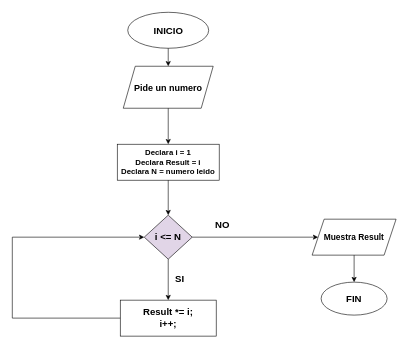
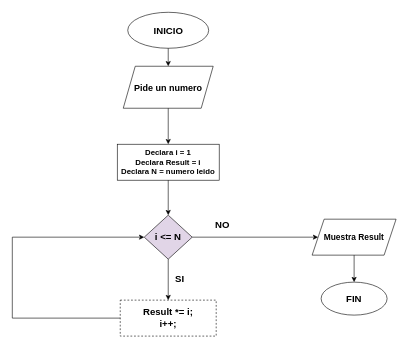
  <mxCell id="0" />
  <mxCell id="1" parent="0" />
  <mxCell id="2" value="&lt;b&gt;&lt;font style=&quot;font-size: 16px;&quot;&gt;INICIO&lt;/font&gt;&lt;/b&gt;" style="ellipse;whiteSpace=wrap;html=1;" parent="1" vertex="1"><mxGeometry x="212.5" y="20" width="135" height="60" as="geometry" /></mxCell>
  <mxCell id="3" value="&lt;b&gt;&lt;font style=&quot;font-size: 15px;&quot;&gt;Pide un numero&lt;/font&gt;&lt;/b&gt;" style="shape=parallelogram;perimeter=parallelogramPerimeter;whiteSpace=wrap;html=1;fixedSize=1;" parent="1" vertex="1"><mxGeometry x="205" y="110" width="150" height="70" as="geometry" /></mxCell>
  <mxCell id="4" value="&lt;b style=&quot;font-size: 13px;&quot;&gt;&lt;font style=&quot;font-size: 13px;&quot;&gt;Declara i = 1&lt;/font&gt;&lt;/b&gt;&lt;div style=&quot;font-size: 13px;&quot;&gt;&lt;b&gt;&lt;font style=&quot;font-size: 13px;&quot;&gt;Declara Result = i&lt;/font&gt;&lt;/b&gt;&lt;/div&gt;&lt;div style=&quot;font-size: 13px;&quot;&gt;&lt;b style=&quot;&quot;&gt;&lt;font style=&quot;font-size: 13px;&quot;&gt;Declara N = numero leido&lt;/font&gt;&lt;/b&gt;&lt;/div&gt;" style="rounded=0;whiteSpace=wrap;html=1;" parent="1" vertex="1"><mxGeometry x="195" y="240" width="170" height="60" as="geometry" /></mxCell>
  <mxCell id="5" value="&lt;b&gt;&lt;font style=&quot;font-size: 16px;&quot;&gt;i &amp;lt;= N&lt;/font&gt;&lt;/b&gt;" style="rhombus;whiteSpace=wrap;html=1;fillColor=#e1d5e7;" parent="1" vertex="1"><mxGeometry x="240" y="358.34" width="80" height="73.33" as="geometry" /></mxCell>
  <mxCell id="6" value="&lt;b&gt;&lt;font style=&quot;font-size: 14px;&quot;&gt;Muestra Result&lt;/font&gt;&lt;/b&gt;" style="shape=parallelogram;perimeter=parallelogramPerimeter;whiteSpace=wrap;html=1;fixedSize=1;" parent="1" vertex="1"><mxGeometry x="520" y="365" width="140" height="60" as="geometry" /></mxCell>
  <mxCell id="7" value="&lt;b&gt;&lt;font style=&quot;font-size: 16px;&quot;&gt;FIN&lt;/font&gt;&lt;/b&gt;" style="ellipse;whiteSpace=wrap;html=1;" parent="1" vertex="1"><mxGeometry x="535" y="470" width="110" height="55" as="geometry" /></mxCell>
- <mxCell id="8" value="&lt;b style=&quot;font-size: 16px;&quot;&gt;&lt;font style=&quot;font-size: 16px;&quot;&gt;Result *= i;&lt;/font&gt;&lt;/b&gt;&lt;div style=&quot;font-size: 16px;&quot;&gt;&lt;b style=&quot;&quot;&gt;&lt;font style=&quot;font-size: 16px;&quot;&gt;i++;&lt;/font&gt;&lt;/b&gt;&lt;/div&gt;" style="rounded=0;whiteSpace=wrap;html=1;" parent="1" vertex="1"><mxGeometry x="200" y="500" width="160" height="60" as="geometry" /></mxCell>
+ <mxCell id="8" value="&lt;b style=&quot;font-size: 16px;&quot;&gt;&lt;font style=&quot;font-size: 16px;&quot;&gt;Result *= i;&lt;/font&gt;&lt;/b&gt;&lt;div style=&quot;font-size: 16px;&quot;&gt;&lt;b style=&quot;&quot;&gt;&lt;font style=&quot;font-size: 16px;&quot;&gt;i++;&lt;/font&gt;&lt;/b&gt;&lt;/div&gt;" style="rounded=0;whiteSpace=wrap;html=1;dashed=1;" parent="1" vertex="1"><mxGeometry x="200" y="500" width="160" height="60" as="geometry" /></mxCell>
  <mxCell id="9" value="" style="endArrow=classic;html=1;rounded=0;entryX=0.5;entryY=0;entryDx=0;entryDy=0;" parent="1" source="2" target="3" edge="1"><mxGeometry width="50" height="50" relative="1" as="geometry"><mxPoint x="290" y="400" as="sourcePoint" /><mxPoint x="340" y="350" as="targetPoint" /></mxGeometry></mxCell>
  <mxCell id="10" value="" style="endArrow=classic;html=1;rounded=0;entryX=0.5;entryY=0;entryDx=0;entryDy=0;exitX=0.5;exitY=1;exitDx=0;exitDy=0;" parent="1" source="3" target="4" edge="1"><mxGeometry width="50" height="50" relative="1" as="geometry"><mxPoint x="290" y="110" as="sourcePoint" /><mxPoint x="290" y="150" as="targetPoint" /></mxGeometry></mxCell>
  <mxCell id="11" value="" style="endArrow=classic;html=1;rounded=0;entryX=0.5;entryY=0;entryDx=0;entryDy=0;exitX=0.5;exitY=1;exitDx=0;exitDy=0;" parent="1" source="4" target="5" edge="1"><mxGeometry width="50" height="50" relative="1" as="geometry"><mxPoint x="290" y="220" as="sourcePoint" /><mxPoint x="290" y="250" as="targetPoint" /></mxGeometry></mxCell>
  <mxCell id="12" value="" style="endArrow=classic;html=1;rounded=0;entryX=0.5;entryY=0;entryDx=0;entryDy=0;exitX=0.5;exitY=1;exitDx=0;exitDy=0;" parent="1" source="5" target="8" edge="1"><mxGeometry width="50" height="50" relative="1" as="geometry"><mxPoint x="290" y="310" as="sourcePoint" /><mxPoint x="290" y="350" as="targetPoint" /></mxGeometry></mxCell>
  <mxCell id="13" value="" style="endArrow=classic;html=1;rounded=0;exitX=0;exitY=0.5;exitDx=0;exitDy=0;entryX=0;entryY=0.5;entryDx=0;entryDy=0;" parent="1" source="8" target="5" edge="1"><mxGeometry width="50" height="50" relative="1" as="geometry"><mxPoint x="290" y="460" as="sourcePoint" /><mxPoint x="50" y="530" as="targetPoint" /><Array as="points"><mxPoint x="20" y="530" /><mxPoint x="20" y="395" /></Array></mxGeometry></mxCell>
  <mxCell id="14" value="" style="endArrow=classic;html=1;rounded=0;exitX=1;exitY=0.5;exitDx=0;exitDy=0;" parent="1" source="5" target="6" edge="1"><mxGeometry width="50" height="50" relative="1" as="geometry"><mxPoint x="290" y="310" as="sourcePoint" /><mxPoint x="290" y="350" as="targetPoint" /></mxGeometry></mxCell>
  <mxCell id="15" value="" style="endArrow=classic;html=1;rounded=0;exitX=0.5;exitY=1;exitDx=0;exitDy=0;entryX=0.5;entryY=0;entryDx=0;entryDy=0;" parent="1" source="6" target="7" edge="1"><mxGeometry width="50" height="50" relative="1" as="geometry"><mxPoint x="350" y="405" as="sourcePoint" /><mxPoint x="540" y="401" as="targetPoint" /></mxGeometry></mxCell>
  <mxCell id="16" value="&lt;b style=&quot;font-size: 16px;&quot;&gt;NO&lt;/b&gt;" style="text;html=1;align=center;verticalAlign=middle;resizable=0;points=[];autosize=1;strokeColor=none;fillColor=none;" vertex="1" parent="1"><mxGeometry x="345" y="360" width="50" height="30" as="geometry" /></mxCell>
  <mxCell id="17" value="&lt;b&gt;&lt;font style=&quot;font-size: 16px;&quot;&gt;SI&lt;/font&gt;&lt;/b&gt;" style="text;html=1;align=center;verticalAlign=middle;resizable=0;points=[];autosize=1;strokeColor=none;fillColor=none;" vertex="1" parent="1"><mxGeometry x="279" y="450" width="40" height="30" as="geometry" /></mxCell>
